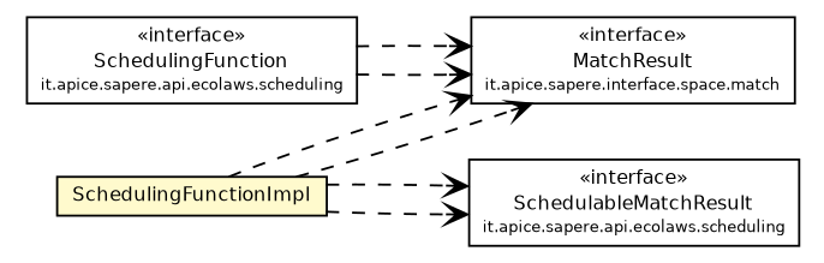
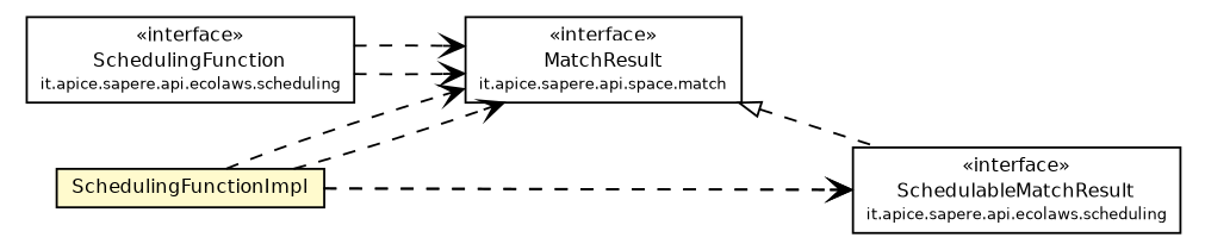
  digraph {
    rankdir=LR
    node [fontcolor=black fontname=Helvetica fontsize=9.0 shape=plaintext]
    edge [arrowhead=open color=black fontcolor=black fontname=Helvetica fontsize=10.0 headport=p labelfontname=Helvetica labelfontsize=10 style=dashed tailport=p]
    n1 [label=<<table border="0" cellborder="1" cellspacing="0" cellpadding="2" port="p" href="../SchedulingFunction.html"> 		<tr><td><table border="0" cellspacing="0" cellpadding="1"> 			<tr><td> &laquo;interface&raquo; </td></tr> 			<tr><td> SchedulingFunction </td></tr> 			<tr><td><font point-size="7.0"> it.apice.sapere.api.ecolaws.scheduling </font></td></tr> 		</table></td></tr> 		</table>>]
-   n2 [label=<<table border="0" cellborder="1" cellspacing="0" cellpadding="2" port="p" href="../../../space/match/MatchResult.html"> 		<tr><td><table border="0" cellspacing="0" cellpadding="1"> 			<tr><td> &laquo;interface&raquo; </td></tr> 			<tr><td> MatchResult </td></tr> 			<tr><td><font point-size="7.0"> it.apice.sapere.interface.space.match </font></td></tr> 		</table></td></tr> 		</table>>]
+   n2 [label=<<table border="0" cellborder="1" cellspacing="0" cellpadding="2" port="p" href="../../../space/match/MatchResult.html"> 		<tr><td><table border="0" cellspacing="0" cellpadding="1"> 			<tr><td> &laquo;interface&raquo; </td></tr> 			<tr><td> MatchResult </td></tr> 			<tr><td><font point-size="7.0"> it.apice.sapere.api.space.match </font></td></tr> 		</table></td></tr> 		</table>>]
    n3 [label=<<table border="0" cellborder="1" cellspacing="0" cellpadding="2" port="p" href="../SchedulableMatchResult.html"> 		<tr><td><table border="0" cellspacing="0" cellpadding="1"> 			<tr><td> &laquo;interface&raquo; </td></tr> 			<tr><td> SchedulableMatchResult </td></tr> 			<tr><td><font point-size="7.0"> it.apice.sapere.api.ecolaws.scheduling </font></td></tr> 		</table></td></tr> 		</table>>]
    n4 [label=<<table border="0" cellborder="1" cellspacing="0" cellpadding="2" port="p" bgcolor="lemonChiffon" href="./SchedulingFunctionImpl.html"> 		<tr><td><table border="0" cellspacing="0" cellpadding="1"> 			<tr><td> SchedulingFunctionImpl </td></tr> 		</table></td></tr> 		</table>>]
    n1 -> n2
    n1 -> n2
+   n2 -> n3 [arrowtail=empty dir=back fontsize=10 arrowhead="" color="" fontcolor=""]
    n4 -> n2
    n4 -> n2
    n4 -> n3
    n4 -> n3
  }
